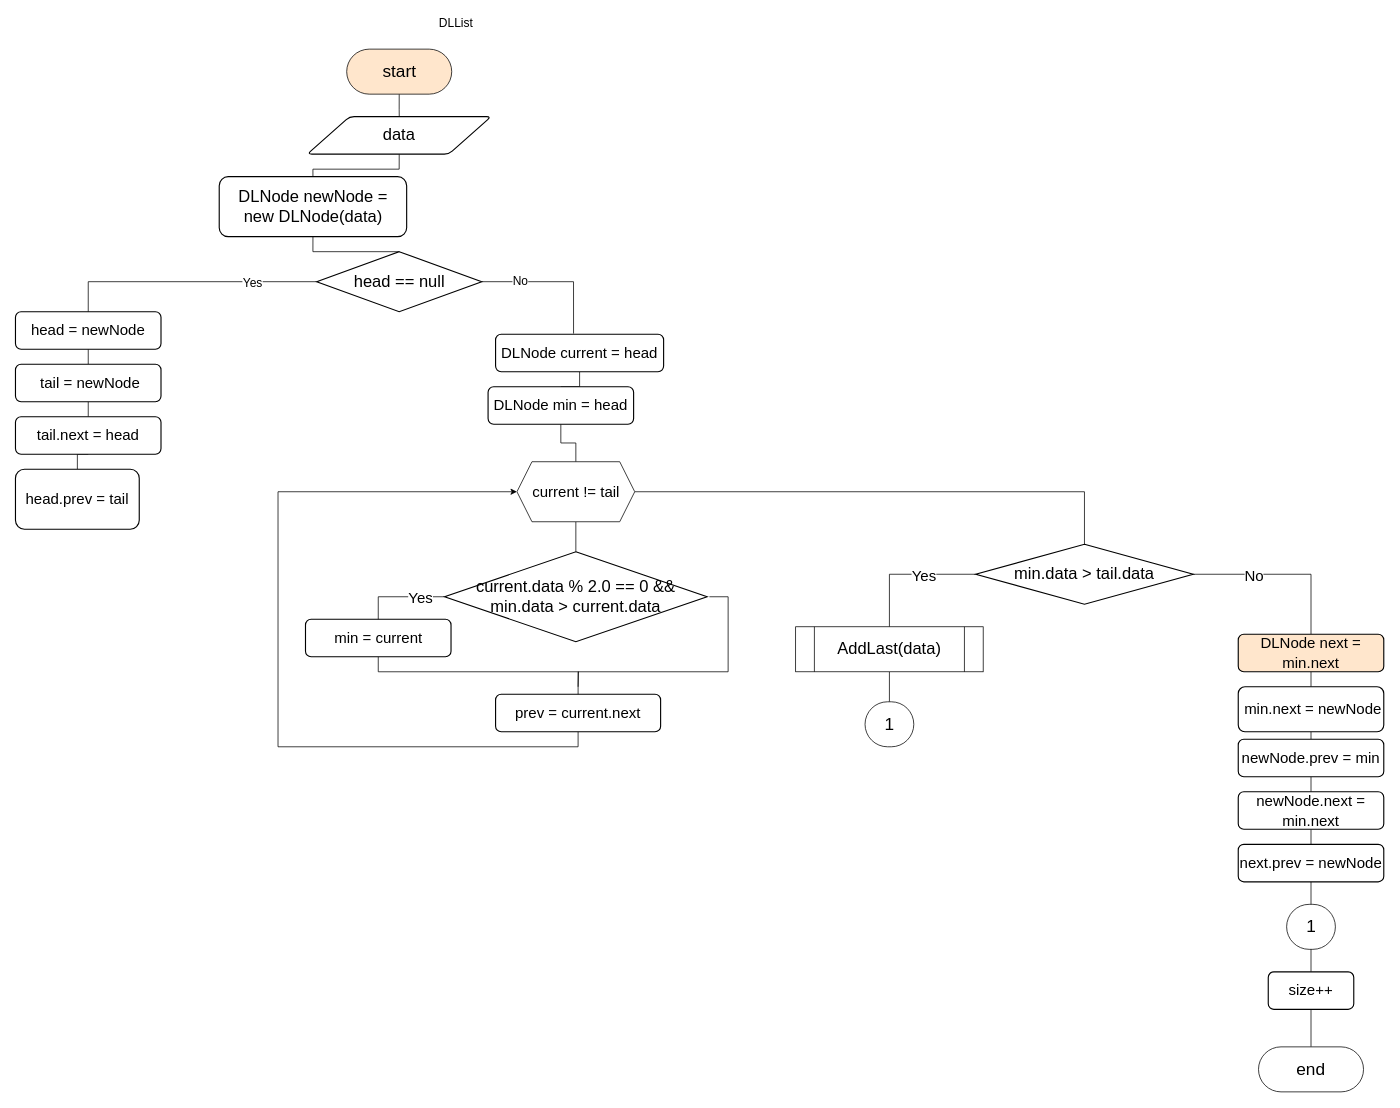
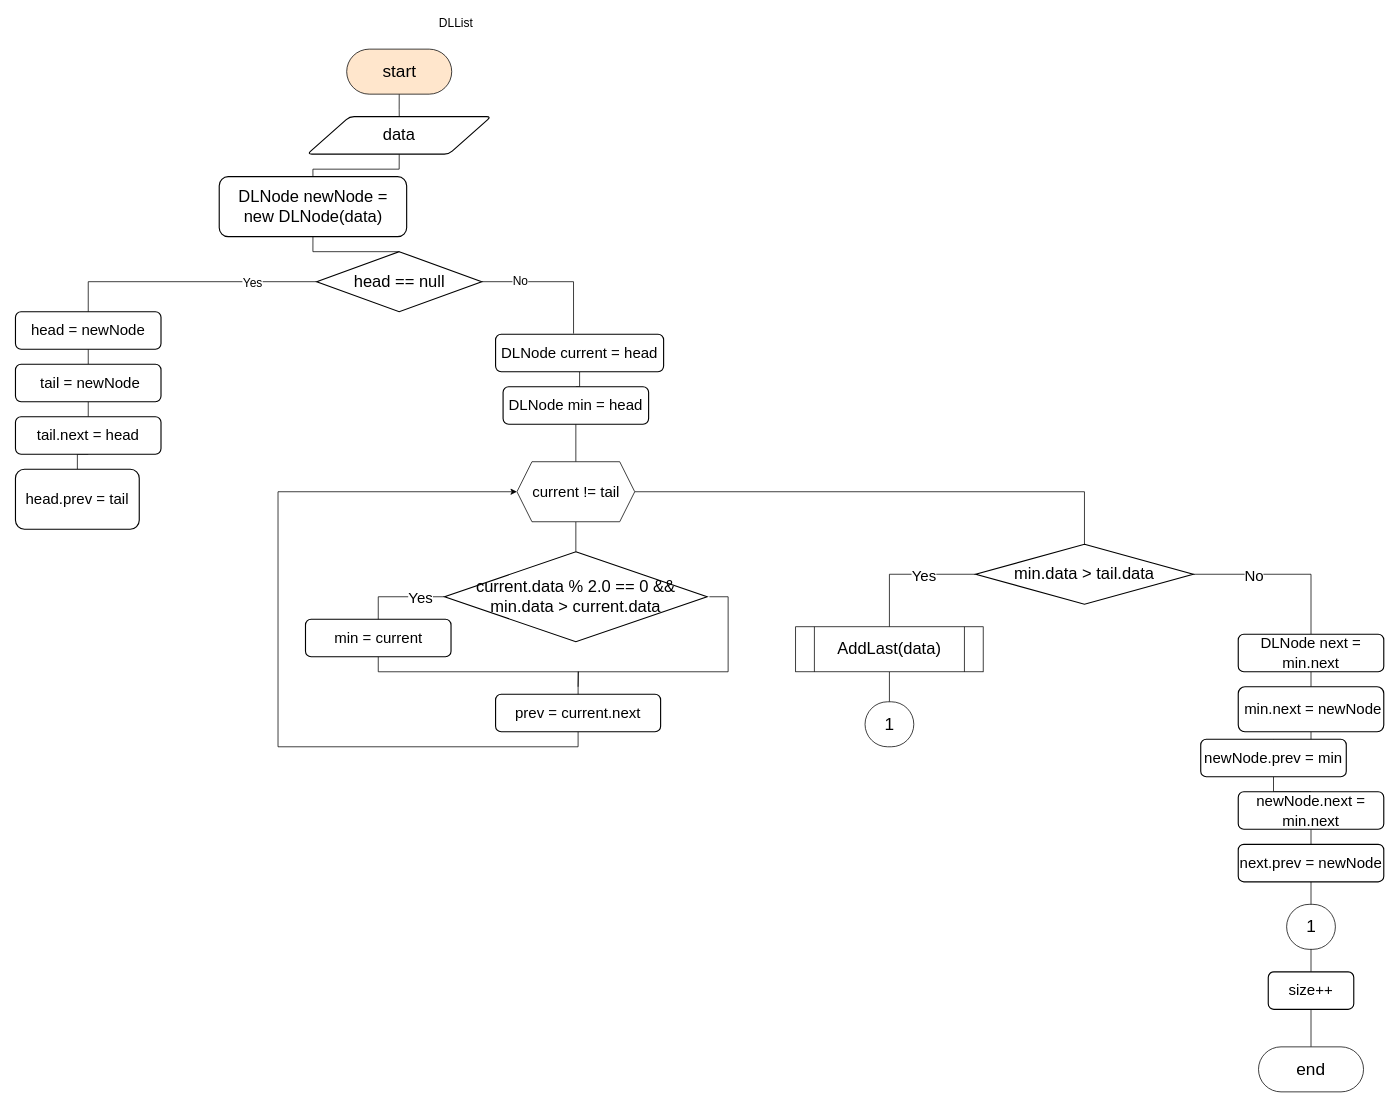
  <mxCell id="0" />
  <mxCell id="1" parent="0" />
  <mxCell id="2" style="edgeStyle=orthogonalEdgeStyle;rounded=0;orthogonalLoop=1;jettySize=auto;html=1;exitX=0.5;exitY=1;exitDx=0;exitDy=0;endArrow=none;endFill=0;" edge="1" parent="1" source="3" target="9"><mxGeometry relative="1" as="geometry" /></mxCell>
  <mxCell id="3" value="&lt;font style=&quot;font-size: 23px&quot;&gt;start&lt;/font&gt;" style="rounded=1;whiteSpace=wrap;html=1;arcSize=50;fillColor=#ffe6cc;" vertex="1" parent="1"><mxGeometry x="461.54" y="65" width="140" height="60" as="geometry" /></mxCell>
  <mxCell id="4" style="edgeStyle=orthogonalEdgeStyle;rounded=0;orthogonalLoop=1;jettySize=auto;html=1;exitX=0.5;exitY=1;exitDx=0;exitDy=0;entryX=0.5;entryY=0;entryDx=0;entryDy=0;fontSize=20;endArrow=none;endFill=0;" edge="1" parent="1" source="5" target="17"><mxGeometry relative="1" as="geometry" /></mxCell>
  <mxCell id="5" value="&lt;font style=&quot;font-size: 20px&quot;&gt;head = newNode&lt;/font&gt;" style="rounded=1;whiteSpace=wrap;html=1;fontSize=22;strokeWidth=1.5;" vertex="1" parent="1"><mxGeometry x="20" y="415" width="194" height="50" as="geometry" /></mxCell>
  <mxCell id="6" style="edgeStyle=orthogonalEdgeStyle;rounded=0;orthogonalLoop=1;jettySize=auto;html=1;exitX=0.5;exitY=1;exitDx=0;exitDy=0;entryX=0.5;entryY=0;entryDx=0;entryDy=0;entryPerimeter=0;endArrow=none;endFill=0;" edge="1" parent="1" source="7" target="14"><mxGeometry relative="1" as="geometry" /></mxCell>
  <mxCell id="7" value="DLNode newNode = &lt;br&gt;new DLNode(data)" style="rounded=1;whiteSpace=wrap;html=1;fontSize=22;strokeWidth=1.5;" vertex="1" parent="1"><mxGeometry x="291.61" y="235" width="249.86" height="80" as="geometry" /></mxCell>
  <mxCell id="8" style="edgeStyle=orthogonalEdgeStyle;rounded=0;orthogonalLoop=1;jettySize=auto;html=1;exitX=0.5;exitY=1;exitDx=0;exitDy=0;entryX=0.5;entryY=0;entryDx=0;entryDy=0;endArrow=none;endFill=0;" edge="1" parent="1" source="9" target="7"><mxGeometry relative="1" as="geometry" /></mxCell>
  <mxCell id="9" value="data" style="shape=parallelogram;html=1;strokeWidth=1.5;perimeter=parallelogramPerimeter;whiteSpace=wrap;rounded=1;arcSize=12;size=0.23;fontSize=22;" vertex="1" parent="1"><mxGeometry x="409.08" y="155" width="244.93" height="50" as="geometry" /></mxCell>
  <mxCell id="10" style="edgeStyle=orthogonalEdgeStyle;rounded=0;orthogonalLoop=1;jettySize=auto;html=1;exitX=0;exitY=0.5;exitDx=0;exitDy=0;exitPerimeter=0;entryX=0.5;entryY=0;entryDx=0;entryDy=0;fontSize=16;endArrow=none;endFill=0;" edge="1" parent="1" source="14" target="5"><mxGeometry relative="1" as="geometry" /></mxCell>
  <mxCell id="11" value="Yes" style="edgeLabel;html=1;align=center;verticalAlign=middle;resizable=0;points=[];fontSize=16;" vertex="1" connectable="0" parent="10"><mxGeometry x="-0.554" y="2" relative="1" as="geometry"><mxPoint x="-9" y="-2" as="offset" /></mxGeometry></mxCell>
  <mxCell id="12" style="edgeStyle=orthogonalEdgeStyle;rounded=0;orthogonalLoop=1;jettySize=auto;html=1;exitX=1;exitY=0.5;exitDx=0;exitDy=0;exitPerimeter=0;entryX=0.464;entryY=-0.016;entryDx=0;entryDy=0;fontSize=16;endArrow=none;endFill=0;entryPerimeter=0;" edge="1" parent="1" source="14" target="19"><mxGeometry relative="1" as="geometry"><mxPoint x="778.94" y="445" as="targetPoint" /></mxGeometry></mxCell>
  <mxCell id="13" value="No" style="edgeLabel;html=1;align=center;verticalAlign=middle;resizable=0;points=[];fontSize=16;" vertex="1" connectable="0" parent="12"><mxGeometry x="-0.469" y="2" relative="1" as="geometry"><mxPoint as="offset" /></mxGeometry></mxCell>
  <mxCell id="14" value="head == null" style="strokeWidth=1.5;html=1;shape=mxgraph.flowchart.decision;whiteSpace=wrap;fontSize=22;" vertex="1" parent="1"><mxGeometry x="421.54" y="335" width="220" height="80" as="geometry" /></mxCell>
  <mxCell id="15" value="&lt;font style=&quot;font-size: 16px&quot;&gt;DLList&lt;/font&gt;" style="text;html=1;align=center;verticalAlign=middle;resizable=0;points=[];autosize=1;strokeColor=none;fillColor=none;" vertex="1" parent="1"><mxGeometry x="576.54" y="20" width="60" height="20" as="geometry" /></mxCell>
  <mxCell id="16" style="edgeStyle=orthogonalEdgeStyle;rounded=0;orthogonalLoop=1;jettySize=auto;html=1;exitX=0.5;exitY=1;exitDx=0;exitDy=0;entryX=0.5;entryY=0;entryDx=0;entryDy=0;fontSize=20;endArrow=none;endFill=0;" edge="1" parent="1" source="17" target="21"><mxGeometry relative="1" as="geometry" /></mxCell>
  <mxCell id="17" value="&lt;font style=&quot;font-size: 20px&quot;&gt;&amp;nbsp;tail = newNode&lt;/font&gt;" style="rounded=1;whiteSpace=wrap;html=1;fontSize=22;strokeWidth=1.5;" vertex="1" parent="1"><mxGeometry x="20" y="485" width="194" height="50" as="geometry" /></mxCell>
  <mxCell id="18" style="edgeStyle=orthogonalEdgeStyle;rounded=0;orthogonalLoop=1;jettySize=auto;html=1;exitX=0.5;exitY=1;exitDx=0;exitDy=0;fontSize=20;endArrow=none;endFill=0;" edge="1" parent="1" source="19" target="23"><mxGeometry relative="1" as="geometry" /></mxCell>
  <mxCell id="19" value="&lt;font style=&quot;font-size: 20px&quot;&gt;DLNode current = head&lt;/font&gt;" style="rounded=1;whiteSpace=wrap;html=1;fontSize=22;strokeWidth=1.5;" vertex="1" parent="1"><mxGeometry x="660" y="445" width="224" height="50" as="geometry" /></mxCell>
  <mxCell id="20" style="edgeStyle=orthogonalEdgeStyle;rounded=0;orthogonalLoop=1;jettySize=auto;html=1;exitX=0.5;exitY=1;exitDx=0;exitDy=0;entryX=0.5;entryY=0;entryDx=0;entryDy=0;fontSize=20;endArrow=none;endFill=0;" edge="1" parent="1" source="21" target="24"><mxGeometry relative="1" as="geometry" /></mxCell>
  <mxCell id="21" value="&lt;font style=&quot;font-size: 20px&quot;&gt;tail.next = head&lt;/font&gt;" style="rounded=1;whiteSpace=wrap;html=1;fontSize=22;strokeWidth=1.5;" vertex="1" parent="1"><mxGeometry x="20" y="555" width="194" height="50" as="geometry" /></mxCell>
  <mxCell id="22" style="edgeStyle=orthogonalEdgeStyle;rounded=0;orthogonalLoop=1;jettySize=auto;html=1;exitX=0.5;exitY=1;exitDx=0;exitDy=0;entryX=0.5;entryY=0;entryDx=0;entryDy=0;fontSize=20;endArrow=none;endFill=0;" edge="1" parent="1" source="23" target="27"><mxGeometry relative="1" as="geometry" /></mxCell>
- <mxCell id="23" value="&lt;font style=&quot;font-size: 20px&quot;&gt;DLNode min = head&lt;/font&gt;" style="rounded=1;whiteSpace=wrap;html=1;fontSize=22;strokeWidth=1.5;" vertex="1" parent="1"><mxGeometry x="650" y="515" width="194" height="50" as="geometry" /></mxCell>
+ <mxCell id="23" value="&lt;font style=&quot;font-size: 20px&quot;&gt;DLNode min = head&lt;/font&gt;" style="rounded=1;whiteSpace=wrap;html=1;fontSize=22;strokeWidth=1.5;" vertex="1" parent="1"><mxGeometry x="670" y="515" width="194" height="50" as="geometry" /></mxCell>
  <mxCell id="24" value="&lt;font style=&quot;font-size: 20px&quot;&gt;head.prev = tail&lt;/font&gt;" style="rounded=1;whiteSpace=wrap;html=1;fontSize=22;strokeWidth=1.5;" vertex="1" parent="1"><mxGeometry x="20" y="625" width="165" height="80" as="geometry" /></mxCell>
  <mxCell id="25" style="edgeStyle=orthogonalEdgeStyle;rounded=0;orthogonalLoop=1;jettySize=auto;html=1;exitX=0.5;exitY=1;exitDx=0;exitDy=0;entryX=0.5;entryY=0;entryDx=0;entryDy=0;entryPerimeter=0;fontSize=20;endArrow=none;endFill=0;" edge="1" parent="1" source="27" target="33"><mxGeometry relative="1" as="geometry" /></mxCell>
  <mxCell id="26" style="edgeStyle=orthogonalEdgeStyle;rounded=0;orthogonalLoop=1;jettySize=auto;html=1;exitX=1;exitY=0.5;exitDx=0;exitDy=0;fontSize=20;endArrow=none;endFill=0;entryX=0.5;entryY=0;entryDx=0;entryDy=0;entryPerimeter=0;" edge="1" parent="1" source="27" target="40"><mxGeometry relative="1" as="geometry"><mxPoint x="1320" y="705" as="targetPoint" /></mxGeometry></mxCell>
  <mxCell id="27" value="current != tail" style="shape=hexagon;perimeter=hexagonPerimeter2;whiteSpace=wrap;html=1;fixedSize=1;fontSize=20;" vertex="1" parent="1"><mxGeometry x="688.5" y="615" width="157" height="80" as="geometry" /></mxCell>
  <mxCell id="28" style="edgeStyle=orthogonalEdgeStyle;rounded=0;orthogonalLoop=1;jettySize=auto;html=1;exitX=0.5;exitY=1;exitDx=0;exitDy=0;fontSize=20;endArrow=none;endFill=0;" edge="1" parent="1" source="29"><mxGeometry relative="1" as="geometry"><mxPoint x="770" y="915" as="targetPoint" /></mxGeometry></mxCell>
  <mxCell id="29" value="&lt;font style=&quot;font-size: 20px&quot;&gt;min = current&lt;/font&gt;" style="rounded=1;whiteSpace=wrap;html=1;fontSize=22;strokeWidth=1.5;" vertex="1" parent="1"><mxGeometry x="406.61" y="825" width="194" height="50" as="geometry" /></mxCell>
  <mxCell id="30" style="edgeStyle=orthogonalEdgeStyle;rounded=0;orthogonalLoop=1;jettySize=auto;html=1;exitX=0;exitY=0.5;exitDx=0;exitDy=0;exitPerimeter=0;fontSize=20;endArrow=none;endFill=0;entryX=0.5;entryY=0;entryDx=0;entryDy=0;" edge="1" parent="1" source="33" target="29"><mxGeometry relative="1" as="geometry"><mxPoint x="530" y="795" as="targetPoint" /></mxGeometry></mxCell>
  <mxCell id="31" value="Yes" style="edgeLabel;html=1;align=center;verticalAlign=middle;resizable=0;points=[];fontSize=20;" vertex="1" connectable="0" parent="30"><mxGeometry x="-0.444" relative="1" as="geometry"><mxPoint as="offset" /></mxGeometry></mxCell>
  <mxCell id="32" style="edgeStyle=orthogonalEdgeStyle;rounded=0;orthogonalLoop=1;jettySize=auto;html=1;exitX=1;exitY=0.5;exitDx=0;exitDy=0;exitPerimeter=0;fontSize=20;endArrow=none;endFill=0;" edge="1" parent="1"><mxGeometry relative="1" as="geometry"><mxPoint x="770" y="935" as="targetPoint" /><mxPoint x="945" y="795" as="sourcePoint" /><Array as="points"><mxPoint x="970" y="795" /><mxPoint x="970" y="895" /><mxPoint x="770" y="895" /></Array></mxGeometry></mxCell>
  <mxCell id="33" value="current.data % 2.0 == 0 &amp;amp;&amp;amp; min.data &amp;gt; current.data" style="strokeWidth=1.5;html=1;shape=mxgraph.flowchart.decision;whiteSpace=wrap;fontSize=22;" vertex="1" parent="1"><mxGeometry x="592" y="735" width="350" height="120" as="geometry" /></mxCell>
  <mxCell id="34" style="edgeStyle=orthogonalEdgeStyle;rounded=0;orthogonalLoop=1;jettySize=auto;html=1;exitX=0.5;exitY=1;exitDx=0;exitDy=0;entryX=0;entryY=0.5;entryDx=0;entryDy=0;fontSize=20;endArrow=classic;endFill=1;" edge="1" parent="1" source="35" target="27"><mxGeometry relative="1" as="geometry"><Array as="points"><mxPoint x="770" y="995" /><mxPoint x="370" y="995" /><mxPoint x="370" y="655" /></Array></mxGeometry></mxCell>
  <mxCell id="35" value="&lt;font style=&quot;font-size: 20px&quot;&gt;prev = current.next&lt;/font&gt;" style="rounded=1;whiteSpace=wrap;html=1;fontSize=22;strokeWidth=1.5;" vertex="1" parent="1"><mxGeometry x="660" y="925" width="220" height="50" as="geometry" /></mxCell>
  <mxCell id="36" style="edgeStyle=orthogonalEdgeStyle;rounded=0;orthogonalLoop=1;jettySize=auto;html=1;exitX=0;exitY=0.5;exitDx=0;exitDy=0;exitPerimeter=0;fontSize=20;endArrow=none;endFill=0;" edge="1" parent="1" source="40" target="42"><mxGeometry relative="1" as="geometry"><mxPoint x="1200" y="885" as="targetPoint" /><Array as="points"><mxPoint x="1185" y="765" /></Array></mxGeometry></mxCell>
  <mxCell id="37" value="Yes" style="edgeLabel;html=1;align=center;verticalAlign=middle;resizable=0;points=[];fontSize=20;" vertex="1" connectable="0" parent="36"><mxGeometry x="-0.127" y="-1" relative="1" as="geometry"><mxPoint x="11" y="1" as="offset" /></mxGeometry></mxCell>
  <mxCell id="38" style="edgeStyle=orthogonalEdgeStyle;rounded=0;orthogonalLoop=1;jettySize=auto;html=1;exitX=1;exitY=0.5;exitDx=0;exitDy=0;exitPerimeter=0;fontSize=20;endArrow=none;endFill=0;entryX=0.5;entryY=0;entryDx=0;entryDy=0;" edge="1" parent="1" source="40" target="45"><mxGeometry relative="1" as="geometry"><mxPoint x="1830" y="875" as="targetPoint" /></mxGeometry></mxCell>
  <mxCell id="39" value="No" style="edgeLabel;html=1;align=center;verticalAlign=middle;resizable=0;points=[];fontSize=20;" vertex="1" connectable="0" parent="38"><mxGeometry x="-0.661" relative="1" as="geometry"><mxPoint x="40" as="offset" /></mxGeometry></mxCell>
  <mxCell id="40" value="min.data &amp;gt; tail.data" style="strokeWidth=1.5;html=1;shape=mxgraph.flowchart.decision;whiteSpace=wrap;fontSize=22;" vertex="1" parent="1"><mxGeometry x="1300" y="725" width="290" height="80" as="geometry" /></mxCell>
  <mxCell id="41" style="edgeStyle=orthogonalEdgeStyle;rounded=0;orthogonalLoop=1;jettySize=auto;html=1;exitX=0.5;exitY=1;exitDx=0;exitDy=0;fontSize=20;endArrow=none;endFill=0;" edge="1" parent="1" source="42" target="43"><mxGeometry relative="1" as="geometry"><mxPoint x="1185" y="945" as="targetPoint" /></mxGeometry></mxCell>
  <mxCell id="42" value="AddLast(data)" style="shape=process;whiteSpace=wrap;html=1;backgroundOutline=1;fontSize=22;" vertex="1" parent="1"><mxGeometry x="1060" y="835" width="250" height="60" as="geometry" /></mxCell>
  <mxCell id="43" value="&lt;font style=&quot;font-size: 23px&quot;&gt;1&lt;/font&gt;" style="rounded=1;whiteSpace=wrap;html=1;arcSize=50;fontSize=20;" vertex="1" parent="1"><mxGeometry x="1152.5" y="935" width="65" height="60" as="geometry" /></mxCell>
  <mxCell id="44" style="edgeStyle=orthogonalEdgeStyle;rounded=0;orthogonalLoop=1;jettySize=auto;html=1;exitX=0.5;exitY=1;exitDx=0;exitDy=0;entryX=0.5;entryY=0;entryDx=0;entryDy=0;fontSize=20;endArrow=none;endFill=0;" edge="1" parent="1" source="45" target="47"><mxGeometry relative="1" as="geometry" /></mxCell>
- <mxCell id="45" value="&lt;font style=&quot;font-size: 20px&quot;&gt;DLNode next = min.next&lt;/font&gt;" style="rounded=1;whiteSpace=wrap;html=1;fontSize=22;strokeWidth=1.5;fillColor=#ffe6cc;" vertex="1" parent="1"><mxGeometry x="1650" y="845" width="194" height="50" as="geometry" /></mxCell>
+ <mxCell id="45" value="&lt;font style=&quot;font-size: 20px&quot;&gt;DLNode next = min.next&lt;/font&gt;" style="rounded=1;whiteSpace=wrap;html=1;fontSize=22;strokeWidth=1.5;" vertex="1" parent="1"><mxGeometry x="1650" y="845" width="194" height="50" as="geometry" /></mxCell>
  <mxCell id="46" style="edgeStyle=orthogonalEdgeStyle;rounded=0;orthogonalLoop=1;jettySize=auto;html=1;exitX=0.5;exitY=1;exitDx=0;exitDy=0;entryX=0.5;entryY=0;entryDx=0;entryDy=0;fontSize=20;endArrow=none;endFill=0;" edge="1" parent="1" source="47" target="49"><mxGeometry relative="1" as="geometry" /></mxCell>
  <mxCell id="47" value="&lt;font style=&quot;font-size: 20px&quot;&gt;&amp;nbsp;min.next = newNode&lt;/font&gt;" style="rounded=1;whiteSpace=wrap;html=1;fontSize=22;strokeWidth=1.5;" vertex="1" parent="1"><mxGeometry x="1650" y="915" width="194" height="60" as="geometry" /></mxCell>
  <mxCell id="48" style="edgeStyle=orthogonalEdgeStyle;rounded=0;orthogonalLoop=1;jettySize=auto;html=1;exitX=0.5;exitY=1;exitDx=0;exitDy=0;entryX=0.5;entryY=0;entryDx=0;entryDy=0;fontSize=20;endArrow=none;endFill=0;" edge="1" parent="1" source="49" target="51"><mxGeometry relative="1" as="geometry" /></mxCell>
- <mxCell id="49" value="&lt;font style=&quot;font-size: 20px&quot;&gt;newNode.prev = min&lt;/font&gt;" style="rounded=1;whiteSpace=wrap;html=1;fontSize=22;strokeWidth=1.5;" vertex="1" parent="1"><mxGeometry x="1650" y="985" width="194" height="50" as="geometry" /></mxCell>
+ <mxCell id="49" value="&lt;font style=&quot;font-size: 20px&quot;&gt;newNode.prev = min&lt;/font&gt;" style="rounded=1;whiteSpace=wrap;html=1;fontSize=22;strokeWidth=1.5;" vertex="1" parent="1"><mxGeometry x="1600" y="985" width="194" height="50" as="geometry" /></mxCell>
  <mxCell id="50" style="edgeStyle=orthogonalEdgeStyle;rounded=0;orthogonalLoop=1;jettySize=auto;html=1;exitX=0.5;exitY=1;exitDx=0;exitDy=0;entryX=0.5;entryY=0;entryDx=0;entryDy=0;fontSize=20;endArrow=none;endFill=0;" edge="1" parent="1" source="51" target="53"><mxGeometry relative="1" as="geometry" /></mxCell>
  <mxCell id="51" value="&lt;font style=&quot;font-size: 20px&quot;&gt;newNode.next = min.next&lt;/font&gt;" style="rounded=1;whiteSpace=wrap;html=1;fontSize=22;strokeWidth=1.5;" vertex="1" parent="1"><mxGeometry x="1650" y="1055" width="194" height="50" as="geometry" /></mxCell>
  <mxCell id="52" style="edgeStyle=orthogonalEdgeStyle;rounded=0;orthogonalLoop=1;jettySize=auto;html=1;exitX=0.5;exitY=1;exitDx=0;exitDy=0;fontSize=20;endArrow=none;endFill=0;entryX=0.5;entryY=0;entryDx=0;entryDy=0;" edge="1" parent="1" source="53" target="55"><mxGeometry relative="1" as="geometry"><mxPoint x="1747.053" y="1245" as="targetPoint" /></mxGeometry></mxCell>
  <mxCell id="53" value="&lt;font style=&quot;font-size: 20px&quot;&gt;next.prev = newNode&lt;/font&gt;" style="rounded=1;whiteSpace=wrap;html=1;fontSize=22;strokeWidth=1.5;" vertex="1" parent="1"><mxGeometry x="1650" y="1125" width="194" height="50" as="geometry" /></mxCell>
  <mxCell id="54" style="edgeStyle=orthogonalEdgeStyle;rounded=0;orthogonalLoop=1;jettySize=auto;html=1;fontSize=20;endArrow=none;endFill=0;" edge="1" parent="1" source="55" target="57"><mxGeometry relative="1" as="geometry"><mxPoint x="1747" y="1405" as="targetPoint" /></mxGeometry></mxCell>
  <mxCell id="55" value="&lt;span style=&quot;font-size: 20px&quot;&gt;size++&lt;/span&gt;" style="rounded=1;whiteSpace=wrap;html=1;fontSize=22;strokeWidth=1.5;" vertex="1" parent="1"><mxGeometry x="1690" y="1295" width="114" height="50" as="geometry" /></mxCell>
  <mxCell id="56" value="&lt;font style=&quot;font-size: 23px&quot;&gt;1&lt;/font&gt;" style="rounded=1;whiteSpace=wrap;html=1;arcSize=50;fontSize=20;" vertex="1" parent="1"><mxGeometry x="1714.5" y="1205" width="65" height="60" as="geometry" /></mxCell>
  <mxCell id="57" value="&lt;font style=&quot;font-size: 23px&quot;&gt;end&lt;/font&gt;" style="rounded=1;whiteSpace=wrap;html=1;arcSize=50;fontSize=20;" vertex="1" parent="1"><mxGeometry x="1677" y="1395" width="140" height="60" as="geometry" /></mxCell>
